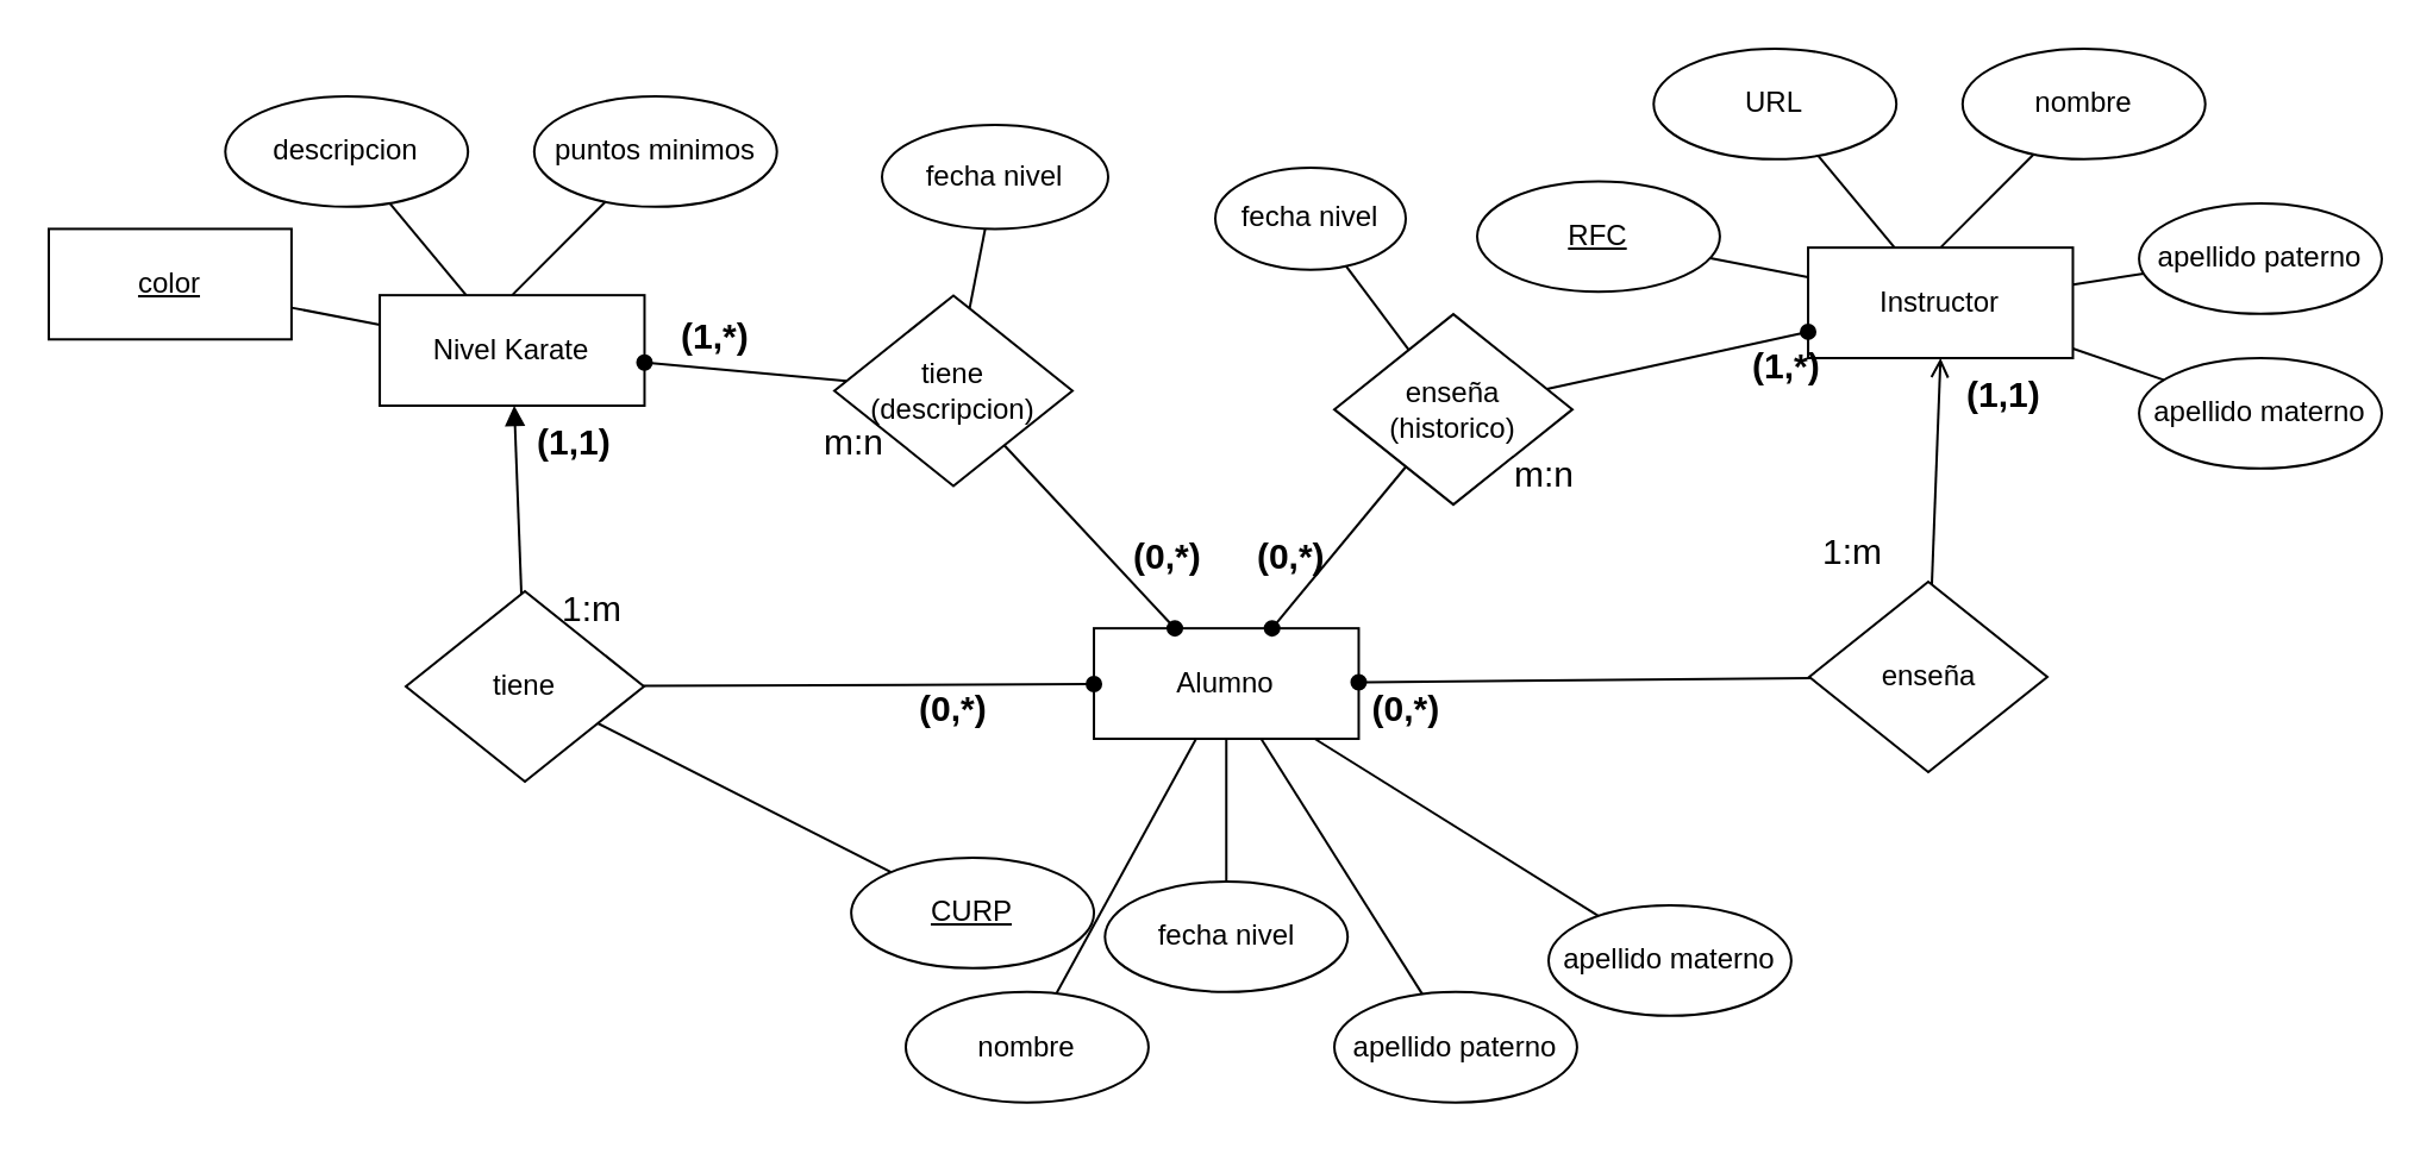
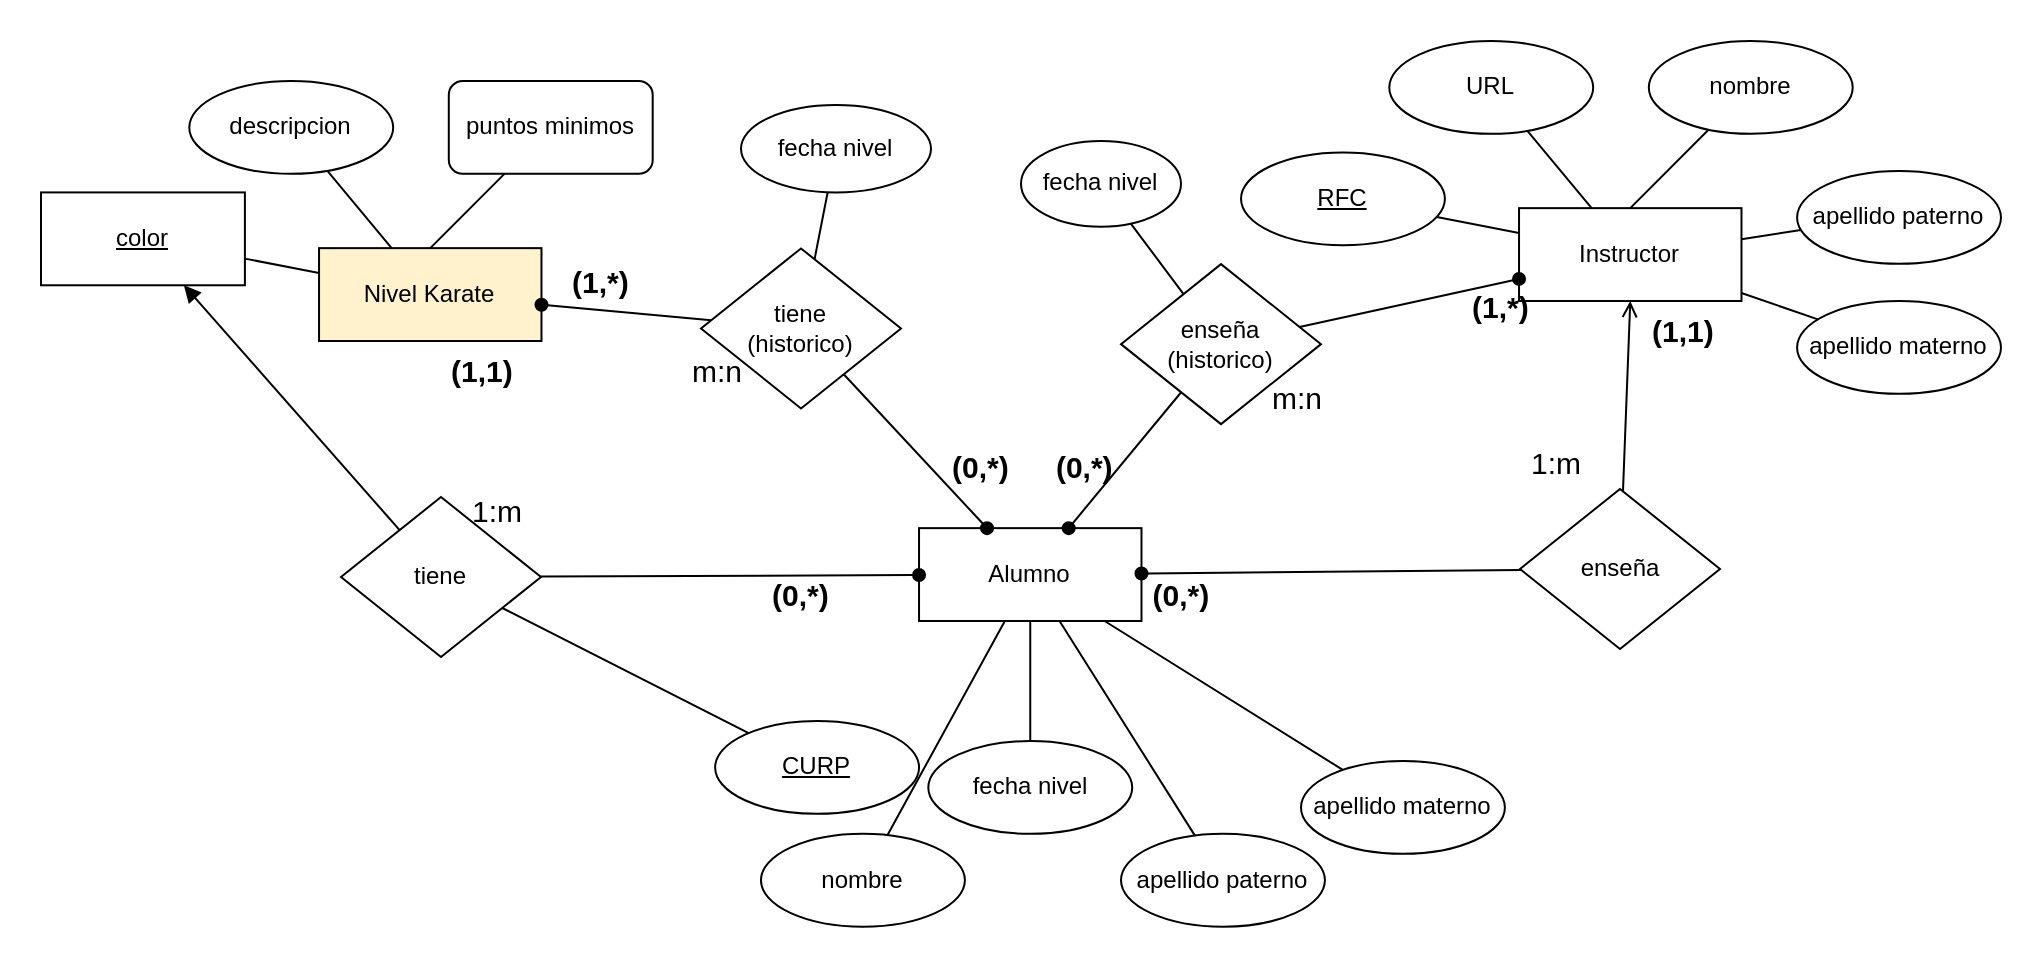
  <mxCell id="0" />
  <mxCell id="1" parent="0" />
  <mxCell id="2" value="" style="group" vertex="1" connectable="0" parent="1"><mxGeometry x="20" y="40" width="560" height="163.71" as="geometry" /></mxCell>
- <mxCell id="3" value="Nivel Karate" style="whiteSpace=wrap;html=1;align=center;" vertex="1" parent="2"><mxGeometry x="139.024" y="83.571" width="111.22" height="46.429" as="geometry" /></mxCell>
+ <mxCell id="3" value="Nivel Karate" style="whiteSpace=wrap;html=1;align=center;fillColor=#fff2cc;" vertex="1" parent="2"><mxGeometry x="139.024" y="83.571" width="111.22" height="46.429" as="geometry" /></mxCell>
  <mxCell id="4" style="edgeStyle=none;rounded=0;orthogonalLoop=1;jettySize=auto;html=1;startArrow=none;startFill=0;endArrow=none;endFill=0;" edge="1" parent="2" source="5" target="3"><mxGeometry relative="1" as="geometry" /></mxCell>
  <mxCell id="5" value="color" style="whiteSpace=wrap;html=1;align=center;fontStyle=4;rounded=0;" vertex="1" parent="2"><mxGeometry y="55.714" width="101.951" height="46.429" as="geometry" /></mxCell>
  <mxCell id="6" value="" style="group" vertex="1" connectable="0" parent="2"><mxGeometry x="74.146" width="101.951" height="46.429" as="geometry" /></mxCell>
  <mxCell id="7" value="descripcion" style="ellipse;whiteSpace=wrap;html=1;align=center;" vertex="1" parent="6"><mxGeometry width="101.951" height="46.429" as="geometry" /></mxCell>
  <mxCell id="8" value="" style="group" vertex="1" connectable="0" parent="2"><mxGeometry x="203.902" width="101.951" height="46.429" as="geometry" /></mxCell>
  <mxCell id="9" value="" style="group" vertex="1" connectable="0" parent="8"><mxGeometry width="101.951" height="46.429" as="geometry" /></mxCell>
- <mxCell id="10" value="puntos minimos" style="ellipse;whiteSpace=wrap;html=1;align=center;" vertex="1" parent="9"><mxGeometry width="101.951" height="46.429" as="geometry" /></mxCell>
+ <mxCell id="10" value="puntos minimos" style="whiteSpace=wrap;html=1;align=center;rounded=1;" vertex="1" parent="9"><mxGeometry width="101.951" height="46.429" as="geometry" /></mxCell>
  <mxCell id="11" style="edgeStyle=none;rounded=0;orthogonalLoop=1;jettySize=auto;html=1;startArrow=none;startFill=0;endArrow=none;endFill=0;" edge="1" parent="2" source="7" target="3"><mxGeometry relative="1" as="geometry" /></mxCell>
  <mxCell id="12" style="edgeStyle=none;rounded=0;orthogonalLoop=1;jettySize=auto;html=1;entryX=0.5;entryY=0;entryDx=0;entryDy=0;startArrow=none;startFill=0;endArrow=none;endFill=0;" edge="1" parent="2" source="10" target="3"><mxGeometry relative="1" as="geometry" /></mxCell>
  <mxCell id="13" value="" style="group" vertex="1" connectable="0" parent="2"><mxGeometry x="260" y="55.71" width="241" height="108" as="geometry" /></mxCell>
- <mxCell id="14" value="tiene&lt;br&gt;(descripcion)" style="rhombus;whiteSpace=wrap;html=1;" vertex="1" parent="13"><mxGeometry x="70" y="28" width="100" height="80" as="geometry" /></mxCell>
+ <mxCell id="14" value="tiene&lt;br&gt;(historico)" style="rhombus;whiteSpace=wrap;html=1;" vertex="1" parent="13"><mxGeometry x="70" y="28" width="100" height="80" as="geometry" /></mxCell>
  <mxCell id="15" value="(1,*)" style="text;strokeColor=none;fillColor=none;spacingLeft=4;spacingRight=4;overflow=hidden;rotatable=0;points=[[0,0.5],[1,0.5]];portConstraint=eastwest;fontSize=15;fontStyle=1" vertex="1" parent="13"><mxGeometry y="30" width="40" height="30" as="geometry" /></mxCell>
  <mxCell id="16" style="edgeStyle=none;rounded=0;orthogonalLoop=1;jettySize=auto;html=1;startArrow=none;startFill=0;endArrow=oval;endFill=1;" edge="1" parent="2" source="14" target="3"><mxGeometry relative="1" as="geometry"><mxPoint x="270" y="123.71" as="targetPoint" /></mxGeometry></mxCell>
  <mxCell id="17" value="fecha nivel" style="ellipse;whiteSpace=wrap;html=1;" vertex="1" parent="2"><mxGeometry x="350" y="12" width="95" height="43.71" as="geometry" /></mxCell>
  <mxCell id="18" value="" style="edgeStyle=none;rounded=0;orthogonalLoop=1;jettySize=auto;html=1;endArrow=none;endFill=0;" edge="1" parent="2" source="14" target="17"><mxGeometry relative="1" as="geometry" /></mxCell>
  <mxCell id="19" value="fecha nivel" style="ellipse;whiteSpace=wrap;html=1;" vertex="1" parent="2"><mxGeometry x="490" y="30" width="80" height="42.86" as="geometry" /></mxCell>
  <mxCell id="20" value="" style="group" vertex="1" connectable="0" parent="1"><mxGeometry x="320" y="180" width="451" height="144" as="geometry" /></mxCell>
  <mxCell id="21" value="Alumno" style="whiteSpace=wrap;html=1;align=center;" vertex="1" parent="20"><mxGeometry x="139.024" y="83.571" width="111.22" height="46.429" as="geometry" /></mxCell>
  <mxCell id="22" value="" style="group" vertex="1" connectable="0" parent="20"><mxGeometry x="59.996" y="236.43" width="101.951" height="46.429" as="geometry" /></mxCell>
  <mxCell id="23" value="nombre" style="ellipse;whiteSpace=wrap;html=1;align=center;" vertex="1" parent="22"><mxGeometry width="101.951" height="46.429" as="geometry" /></mxCell>
  <mxCell id="24" value="" style="group" vertex="1" connectable="0" parent="20"><mxGeometry x="240.002" y="236.43" width="101.951" height="46.429" as="geometry" /></mxCell>
  <mxCell id="25" value="" style="group" vertex="1" connectable="0" parent="24"><mxGeometry width="101.951" height="46.429" as="geometry" /></mxCell>
  <mxCell id="26" value="apellido paterno" style="ellipse;whiteSpace=wrap;html=1;align=center;" vertex="1" parent="25"><mxGeometry width="101.951" height="46.429" as="geometry" /></mxCell>
  <mxCell id="27" style="edgeStyle=none;rounded=0;orthogonalLoop=1;jettySize=auto;html=1;startArrow=none;startFill=0;endArrow=none;endFill=0;" edge="1" parent="20" source="23" target="21"><mxGeometry relative="1" as="geometry" /></mxCell>
  <mxCell id="28" style="edgeStyle=none;rounded=0;orthogonalLoop=1;jettySize=auto;html=1;startArrow=none;startFill=0;endArrow=none;endFill=0;" edge="1" parent="20" source="26" target="21"><mxGeometry relative="1" as="geometry"><mxPoint x="200" y="107" as="targetPoint" /></mxGeometry></mxCell>
  <mxCell id="29" value="(0,*)" style="text;strokeColor=none;fillColor=none;spacingLeft=4;spacingRight=4;overflow=hidden;rotatable=0;points=[[0,0.5],[1,0.5]];portConstraint=eastwest;fontSize=15;fontStyle=1" vertex="1" parent="20"><mxGeometry x="60.0" y="102.14" width="40" height="30" as="geometry" /></mxCell>
  <mxCell id="30" value="" style="group" vertex="1" connectable="0" parent="20"><mxGeometry x="269.999" y="9.29" width="101.951" height="46.429" as="geometry" /></mxCell>
  <mxCell id="31" style="edgeStyle=none;rounded=0;orthogonalLoop=1;jettySize=auto;html=1;entryX=0.5;entryY=0;entryDx=0;entryDy=0;startArrow=none;startFill=0;endArrow=none;endFill=0;" edge="1" parent="30" source="78"><mxGeometry relative="1" as="geometry" /></mxCell>
  <mxCell id="32" value="(0,*)" style="text;strokeColor=none;fillColor=none;spacingLeft=4;spacingRight=4;overflow=hidden;rotatable=0;points=[[0,0.5],[1,0.5]];portConstraint=eastwest;fontSize=15;fontStyle=1" vertex="1" parent="20"><mxGeometry x="250.24" y="102.14" width="40" height="30" as="geometry" /></mxCell>
  <mxCell id="33" value="(0,*)" style="text;strokeColor=none;fillColor=none;spacingLeft=4;spacingRight=4;overflow=hidden;rotatable=0;points=[[0,0.5],[1,0.5]];portConstraint=eastwest;fontSize=15;fontStyle=1" vertex="1" parent="20"><mxGeometry x="150" y="38.0" width="40" height="30" as="geometry" /></mxCell>
  <mxCell id="34" value="m:n" style="text;strokeColor=none;fillColor=none;spacingLeft=4;spacingRight=4;overflow=hidden;rotatable=0;points=[[0,0.5],[1,0.5]];portConstraint=eastwest;fontSize=15;" vertex="1" parent="20"><mxGeometry x="20" y="-10.0" width="40" height="30" as="geometry" /></mxCell>
  <mxCell id="35" value="" style="group" vertex="1" connectable="0" parent="20"><mxGeometry x="170" y="-76.43" width="241" height="108" as="geometry" /></mxCell>
  <mxCell id="36" value="enseña&lt;br&gt;(historico)" style="rhombus;whiteSpace=wrap;html=1;" vertex="1" parent="35"><mxGeometry x="70" y="28" width="100" height="80" as="geometry" /></mxCell>
  <mxCell id="37" value="m:n" style="text;strokeColor=none;fillColor=none;spacingLeft=4;spacingRight=4;overflow=hidden;rotatable=0;points=[[0,0.5],[1,0.5]];portConstraint=eastwest;fontSize=15;" vertex="1" parent="35"><mxGeometry x="140" y="80" width="40" height="30" as="geometry" /></mxCell>
  <mxCell id="38" style="edgeStyle=none;rounded=0;orthogonalLoop=1;jettySize=auto;html=1;startArrow=none;startFill=0;endArrow=oval;endFill=1;" edge="1" parent="20" source="36" target="21"><mxGeometry relative="1" as="geometry"><mxPoint x="220" y="8" as="targetPoint" /></mxGeometry></mxCell>
  <mxCell id="39" value="(0,*)" style="text;strokeColor=none;fillColor=none;spacingLeft=4;spacingRight=4;overflow=hidden;rotatable=0;points=[[0,0.5],[1,0.5]];portConstraint=eastwest;fontSize=15;fontStyle=1" vertex="1" parent="20"><mxGeometry x="201.95" y="38" width="40" height="30" as="geometry" /></mxCell>
  <mxCell id="40" value="" style="group" vertex="1" connectable="0" parent="1"><mxGeometry x="620" y="20" width="380" height="130" as="geometry" /></mxCell>
  <mxCell id="41" value="Instructor" style="whiteSpace=wrap;html=1;align=center;" vertex="1" parent="40"><mxGeometry x="139.024" y="83.571" width="111.22" height="46.429" as="geometry" /></mxCell>
  <mxCell id="42" style="edgeStyle=none;rounded=0;orthogonalLoop=1;jettySize=auto;html=1;startArrow=none;startFill=0;endArrow=none;endFill=0;" edge="1" parent="40" source="43" target="41"><mxGeometry relative="1" as="geometry" /></mxCell>
  <mxCell id="43" value="RFC" style="ellipse;whiteSpace=wrap;html=1;align=center;fontStyle=4;" vertex="1" parent="40"><mxGeometry y="55.714" width="101.951" height="46.429" as="geometry" /></mxCell>
  <mxCell id="44" value="" style="group" vertex="1" connectable="0" parent="40"><mxGeometry x="74.146" width="101.951" height="46.429" as="geometry" /></mxCell>
  <mxCell id="45" value="URL" style="ellipse;whiteSpace=wrap;html=1;align=center;" vertex="1" parent="44"><mxGeometry width="101.951" height="46.429" as="geometry" /></mxCell>
  <mxCell id="46" value="" style="group" vertex="1" connectable="0" parent="40"><mxGeometry x="203.902" width="101.951" height="46.429" as="geometry" /></mxCell>
  <mxCell id="47" value="" style="group" vertex="1" connectable="0" parent="46"><mxGeometry width="101.951" height="46.429" as="geometry" /></mxCell>
  <mxCell id="48" value="nombre" style="ellipse;whiteSpace=wrap;html=1;align=center;" vertex="1" parent="47"><mxGeometry width="101.951" height="46.429" as="geometry" /></mxCell>
  <mxCell id="49" style="edgeStyle=none;rounded=0;orthogonalLoop=1;jettySize=auto;html=1;startArrow=none;startFill=0;endArrow=none;endFill=0;" edge="1" parent="40" source="45" target="41"><mxGeometry relative="1" as="geometry" /></mxCell>
  <mxCell id="50" value="" style="group" vertex="1" connectable="0" parent="40"><mxGeometry x="278.049" y="65" width="101.951" height="46.429" as="geometry" /></mxCell>
  <mxCell id="51" value="" style="group" vertex="1" connectable="0" parent="50"><mxGeometry width="101.951" height="46.429" as="geometry" /></mxCell>
  <mxCell id="52" value="apellido paterno" style="ellipse;whiteSpace=wrap;html=1;align=center;" vertex="1" parent="51"><mxGeometry width="101.951" height="46.429" as="geometry" /></mxCell>
  <mxCell id="53" style="edgeStyle=none;rounded=0;orthogonalLoop=1;jettySize=auto;html=1;entryX=0.5;entryY=0;entryDx=0;entryDy=0;startArrow=none;startFill=0;endArrow=none;endFill=0;" edge="1" parent="50" source="52"><mxGeometry relative="1" as="geometry" /></mxCell>
  <mxCell id="54" style="edgeStyle=none;rounded=0;orthogonalLoop=1;jettySize=auto;html=1;startArrow=none;startFill=0;endArrow=none;endFill=0;" edge="1" parent="40" source="52" target="41"><mxGeometry relative="1" as="geometry" /></mxCell>
  <mxCell id="55" style="edgeStyle=none;rounded=0;orthogonalLoop=1;jettySize=auto;html=1;entryX=0.5;entryY=0;entryDx=0;entryDy=0;startArrow=none;startFill=0;endArrow=none;endFill=0;" edge="1" parent="40" source="48" target="41"><mxGeometry relative="1" as="geometry" /></mxCell>
  <mxCell id="56" value="" style="group" vertex="1" connectable="0" parent="1"><mxGeometry x="898.049" y="150" width="101.951" height="46.429" as="geometry" /></mxCell>
  <mxCell id="57" value="" style="group" vertex="1" connectable="0" parent="56"><mxGeometry width="101.951" height="46.429" as="geometry" /></mxCell>
  <mxCell id="58" value="apellido materno" style="ellipse;whiteSpace=wrap;html=1;align=center;" vertex="1" parent="57"><mxGeometry width="101.951" height="46.429" as="geometry" /></mxCell>
  <mxCell id="59" style="edgeStyle=none;rounded=0;orthogonalLoop=1;jettySize=auto;html=1;entryX=0.5;entryY=0;entryDx=0;entryDy=0;startArrow=none;startFill=0;endArrow=none;endFill=0;" edge="1" parent="56" source="58"><mxGeometry relative="1" as="geometry" /></mxCell>
  <mxCell id="60" style="rounded=0;orthogonalLoop=1;jettySize=auto;html=1;endArrow=none;endFill=0;" edge="1" parent="1" source="58" target="41"><mxGeometry relative="1" as="geometry" /></mxCell>
  <mxCell id="61" style="edgeStyle=none;rounded=0;orthogonalLoop=1;jettySize=auto;html=1;endArrow=none;endFill=0;" edge="1" parent="1" source="62" target="21"><mxGeometry relative="1" as="geometry" /></mxCell>
  <mxCell id="62" value="fecha nivel" style="ellipse;whiteSpace=wrap;html=1;align=center;" vertex="1" parent="1"><mxGeometry x="463.659" y="370" width="101.951" height="46.429" as="geometry" /></mxCell>
  <mxCell id="63" value="" style="group" vertex="1" connectable="0" parent="1"><mxGeometry x="100" y="220" width="241" height="108" as="geometry" /></mxCell>
  <mxCell id="64" value="tiene" style="rhombus;whiteSpace=wrap;html=1;" vertex="1" parent="63"><mxGeometry x="70" y="28" width="100" height="80" as="geometry" /></mxCell>
  <mxCell id="65" value="1:m" style="text;strokeColor=none;fillColor=none;spacingLeft=4;spacingRight=4;overflow=hidden;rotatable=0;points=[[0,0.5],[1,0.5]];portConstraint=eastwest;fontSize=15;" vertex="1" parent="63"><mxGeometry x="130" y="20" width="40" height="30" as="geometry" /></mxCell>
- <mxCell id="66" style="edgeStyle=none;rounded=0;orthogonalLoop=1;jettySize=auto;html=1;startArrow=none;startFill=0;endArrow=block;endFill=1;" edge="1" parent="1" source="64" target="3"><mxGeometry relative="1" as="geometry"><mxPoint x="140" y="328" as="targetPoint" /></mxGeometry></mxCell>
+ <mxCell id="66" style="edgeStyle=none;rounded=0;orthogonalLoop=1;jettySize=auto;html=1;startArrow=none;startFill=0;endArrow=block;endFill=1;" edge="1" parent="1" source="64" target="5"><mxGeometry relative="1" as="geometry"><mxPoint x="140" y="328" as="targetPoint" /></mxGeometry></mxCell>
  <mxCell id="67" style="edgeStyle=none;rounded=0;orthogonalLoop=1;jettySize=auto;html=1;startArrow=none;startFill=0;endArrow=oval;endFill=1;" edge="1" parent="1" source="64" target="21"><mxGeometry relative="1" as="geometry"><mxPoint x="370" y="328" as="targetPoint" /></mxGeometry></mxCell>
  <mxCell id="68" value="(1,1)" style="text;strokeColor=none;fillColor=none;spacingLeft=4;spacingRight=4;overflow=hidden;rotatable=0;points=[[0,0.5],[1,0.5]];portConstraint=eastwest;fontSize=15;fontStyle=1" vertex="1" parent="1"><mxGeometry x="219.5" y="170" width="40" height="30" as="geometry" /></mxCell>
  <mxCell id="69" value="" style="group" vertex="1" connectable="0" parent="1"><mxGeometry x="689.5" y="216" width="241" height="108" as="geometry" /></mxCell>
  <mxCell id="70" value="enseña" style="rhombus;whiteSpace=wrap;html=1;" vertex="1" parent="69"><mxGeometry x="70" y="28" width="100" height="80" as="geometry" /></mxCell>
  <mxCell id="71" value="1:m" style="text;strokeColor=none;fillColor=none;spacingLeft=4;spacingRight=4;overflow=hidden;rotatable=0;points=[[0,0.5],[1,0.5]];portConstraint=eastwest;fontSize=15;" vertex="1" parent="69"><mxGeometry x="70" width="40" height="30" as="geometry" /></mxCell>
  <mxCell id="72" style="edgeStyle=none;rounded=0;orthogonalLoop=1;jettySize=auto;html=1;startArrow=none;startFill=0;endArrow=open;endFill=1;entryX=0.5;entryY=1;entryDx=0;entryDy=0;" edge="1" parent="1" source="70" target="41"><mxGeometry relative="1" as="geometry"><mxPoint x="710" y="308" as="targetPoint" /></mxGeometry></mxCell>
  <mxCell id="73" style="edgeStyle=none;rounded=0;orthogonalLoop=1;jettySize=auto;html=1;startArrow=none;startFill=0;endArrow=oval;endFill=1;" edge="1" parent="1" source="70" target="21"><mxGeometry relative="1" as="geometry"><mxPoint x="940" y="308" as="targetPoint" /></mxGeometry></mxCell>
  <mxCell id="74" value="(1,1)" style="text;strokeColor=none;fillColor=none;spacingLeft=4;spacingRight=4;overflow=hidden;rotatable=0;points=[[0,0.5],[1,0.5]];portConstraint=eastwest;fontSize=15;fontStyle=1" vertex="1" parent="1"><mxGeometry x="820" y="150" width="40" height="30" as="geometry" /></mxCell>
  <mxCell id="75" style="edgeStyle=none;rounded=0;orthogonalLoop=1;jettySize=auto;html=1;startArrow=none;startFill=0;endArrow=oval;endFill=1;" edge="1" parent="1" source="14" target="21"><mxGeometry relative="1" as="geometry"><mxPoint x="230" y="398" as="targetPoint" /></mxGeometry></mxCell>
  <mxCell id="76" value="CURP" style="ellipse;whiteSpace=wrap;html=1;align=center;fontStyle=4;" vertex="1" parent="1"><mxGeometry x="357.07" y="360.004" width="101.951" height="46.429" as="geometry" /></mxCell>
  <mxCell id="77" style="edgeStyle=none;rounded=0;orthogonalLoop=1;jettySize=auto;html=1;startArrow=none;startFill=0;endArrow=none;endFill=0;" edge="1" parent="1" source="76" target="64"><mxGeometry relative="1" as="geometry" /></mxCell>
  <mxCell id="78" value="apellido materno" style="ellipse;whiteSpace=wrap;html=1;align=center;" vertex="1" parent="1"><mxGeometry x="649.999" y="380" width="101.951" height="46.429" as="geometry" /></mxCell>
  <mxCell id="79" style="edgeStyle=none;rounded=0;orthogonalLoop=1;jettySize=auto;html=1;startArrow=none;startFill=0;endArrow=none;endFill=0;" edge="1" parent="1" source="78" target="21"><mxGeometry relative="1" as="geometry" /></mxCell>
  <mxCell id="80" style="edgeStyle=none;rounded=0;orthogonalLoop=1;jettySize=auto;html=1;startArrow=none;startFill=0;endArrow=oval;endFill=1;" edge="1" parent="1" source="36" target="41"><mxGeometry relative="1" as="geometry"><mxPoint x="770" y="188" as="targetPoint" /></mxGeometry></mxCell>
  <mxCell id="81" value="(1,*)" style="text;strokeColor=none;fillColor=none;spacingLeft=4;spacingRight=4;overflow=hidden;rotatable=0;points=[[0,0.5],[1,0.5]];portConstraint=eastwest;fontSize=15;fontStyle=1" vertex="1" parent="1"><mxGeometry x="730" y="138" width="40" height="30" as="geometry" /></mxCell>
  <mxCell id="82" value="" style="edgeStyle=none;rounded=0;orthogonalLoop=1;jettySize=auto;html=1;endArrow=none;endFill=0;" edge="1" parent="1" source="36" target="19"><mxGeometry relative="1" as="geometry" /></mxCell>
